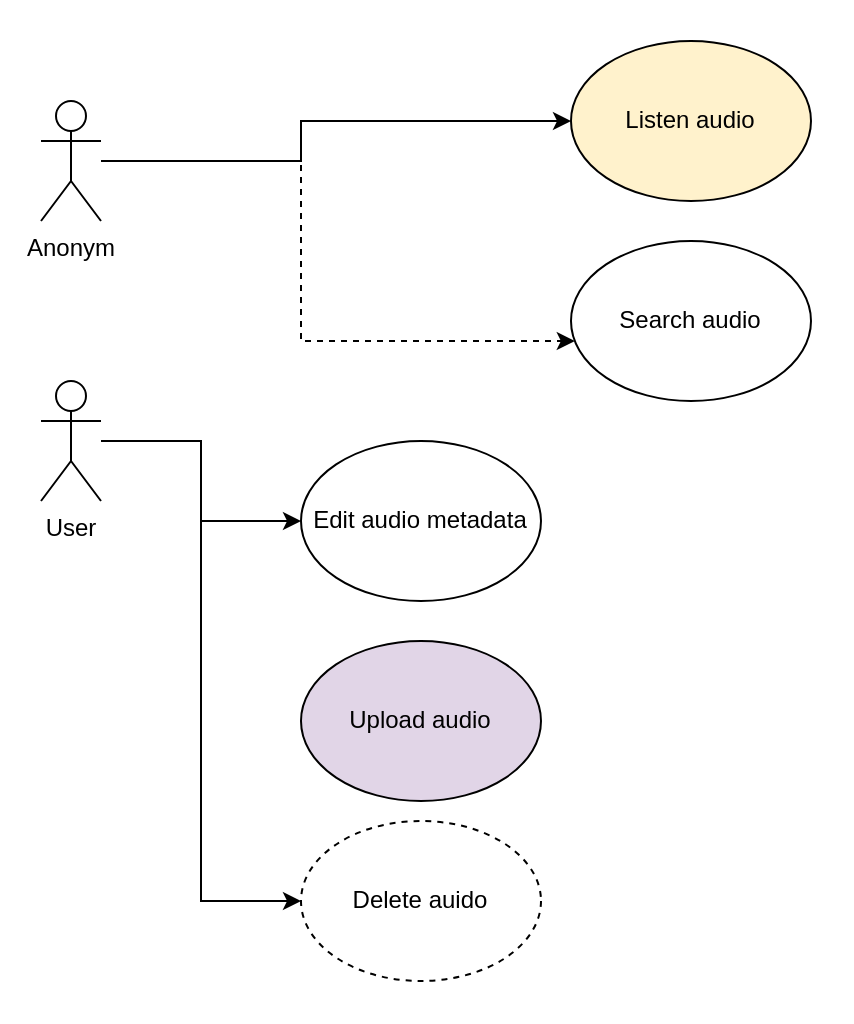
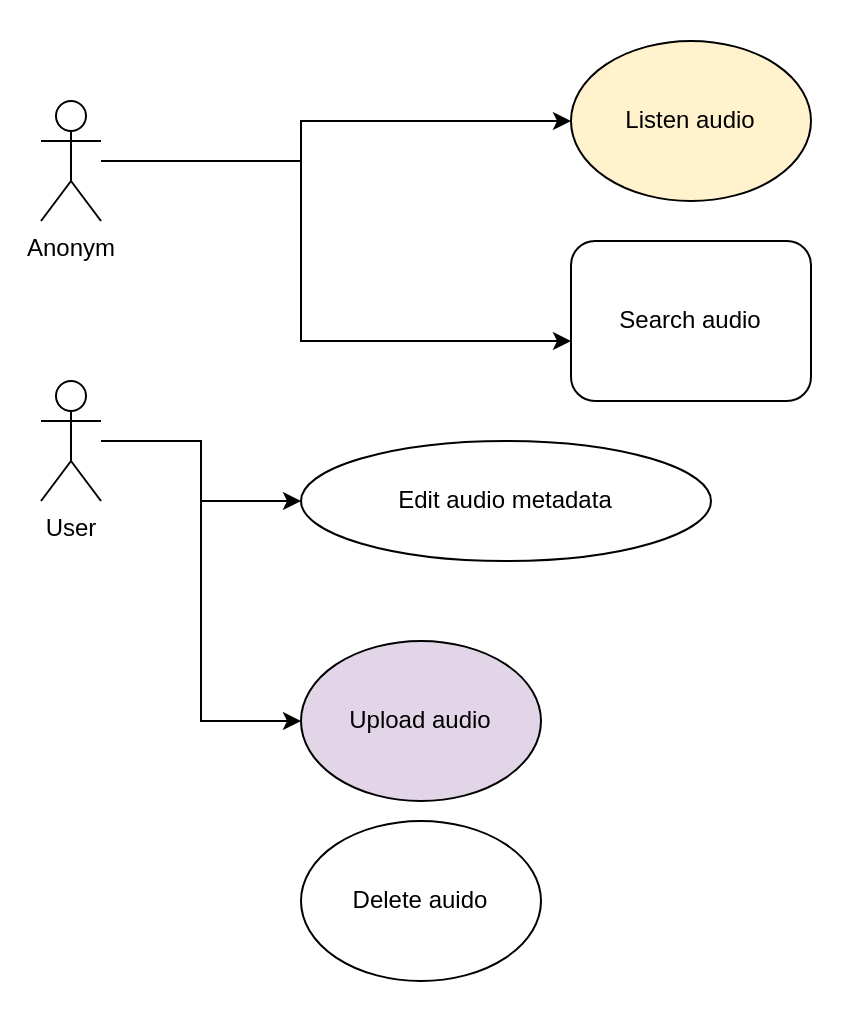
  <mxCell id="0" />
  <mxCell id="1" parent="0" />
+ <mxCell id="2" style="edgeStyle=orthogonalEdgeStyle;rounded=0;orthogonalLoop=1;jettySize=auto;html=1;entryX=0;entryY=0.5;entryDx=0;entryDy=0;" parent="1" source="5" target="6" edge="1"><mxGeometry relative="1" as="geometry" /></mxCell>
  <mxCell id="3" style="edgeStyle=orthogonalEdgeStyle;rounded=0;orthogonalLoop=1;jettySize=auto;html=1;" edge="1" parent="1" source="5" target="12"><mxGeometry relative="1" as="geometry" /></mxCell>
- <mxCell id="4" style="edgeStyle=orthogonalEdgeStyle;rounded=0;orthogonalLoop=1;jettySize=auto;html=1;entryX=0;entryY=0.5;entryDx=0;entryDy=0;" edge="1" parent="1" source="5" target="13"><mxGeometry relative="1" as="geometry" /></mxCell>
  <mxCell id="5" value="User" style="shape=umlActor;verticalLabelPosition=bottom;verticalAlign=top;html=1;outlineConnect=0;" parent="1" vertex="1"><mxGeometry x="20" y="190" width="30" height="60" as="geometry" /></mxCell>
  <mxCell id="6" value="Upload audio" style="ellipse;whiteSpace=wrap;html=1;fillColor=#e1d5e7;" parent="1" vertex="1"><mxGeometry x="150" y="320" width="120" height="80" as="geometry" /></mxCell>
- <mxCell id="7" style="edgeStyle=orthogonalEdgeStyle;rounded=0;orthogonalLoop=1;jettySize=auto;html=1;dashed=1;" parent="1" source="9" target="11" edge="1"><mxGeometry relative="1" as="geometry"><mxPoint x="60" y="170" as="targetPoint" /><Array as="points"><mxPoint x="150" y="80" /><mxPoint x="150" y="170" /></Array></mxGeometry></mxCell>
+ <mxCell id="7" style="edgeStyle=orthogonalEdgeStyle;rounded=0;orthogonalLoop=1;jettySize=auto;html=1;" parent="1" source="9" target="11" edge="1"><mxGeometry relative="1" as="geometry"><mxPoint x="60" y="170" as="targetPoint" /><Array as="points"><mxPoint x="150" y="80" /><mxPoint x="150" y="170" /></Array></mxGeometry></mxCell>
  <mxCell id="8" style="edgeStyle=orthogonalEdgeStyle;rounded=0;orthogonalLoop=1;jettySize=auto;html=1;" parent="1" source="9" target="10" edge="1"><mxGeometry relative="1" as="geometry"><Array as="points"><mxPoint x="150" y="80" /><mxPoint x="150" y="60" /></Array></mxGeometry></mxCell>
  <mxCell id="9" value="&lt;div&gt;Anonym&lt;/div&gt;&lt;div&gt;&lt;br&gt;&lt;/div&gt;" style="shape=umlActor;verticalLabelPosition=bottom;verticalAlign=top;html=1;outlineConnect=0;" parent="1" vertex="1"><mxGeometry x="20" y="50" width="30" height="60" as="geometry" /></mxCell>
  <mxCell id="10" value="Listen audio" style="ellipse;whiteSpace=wrap;html=1;fillColor=#fff2cc;" parent="1" vertex="1"><mxGeometry x="285" y="20" width="120" height="80" as="geometry" /></mxCell>
- <mxCell id="11" value="&lt;div&gt;Search audio&lt;/div&gt;" style="ellipse;whiteSpace=wrap;html=1;" parent="1" vertex="1"><mxGeometry x="285" y="120" width="120" height="80" as="geometry" /></mxCell>
- <mxCell id="12" value="Edit audio metadata" style="ellipse;whiteSpace=wrap;html=1;" vertex="1" parent="1"><mxGeometry x="150" y="220" width="120" height="80" as="geometry" /></mxCell>
- <mxCell id="13" value="Delete auido" style="ellipse;whiteSpace=wrap;html=1;dashed=1;" vertex="1" parent="1"><mxGeometry x="150" y="410" width="120" height="80" as="geometry" /></mxCell>
+ <mxCell id="11" value="&lt;div&gt;Search audio&lt;/div&gt;" style="whiteSpace=wrap;html=1;rounded=1;" parent="1" vertex="1"><mxGeometry x="285" y="120" width="120" height="80" as="geometry" /></mxCell>
+ <mxCell id="12" value="Edit audio metadata" style="ellipse;whiteSpace=wrap;html=1;" vertex="1" parent="1"><mxGeometry x="150" y="220" width="205" height="60" as="geometry" /></mxCell>
+ <mxCell id="13" value="Delete auido" style="ellipse;whiteSpace=wrap;html=1;" vertex="1" parent="1"><mxGeometry x="150" y="410" width="120" height="80" as="geometry" /></mxCell>
